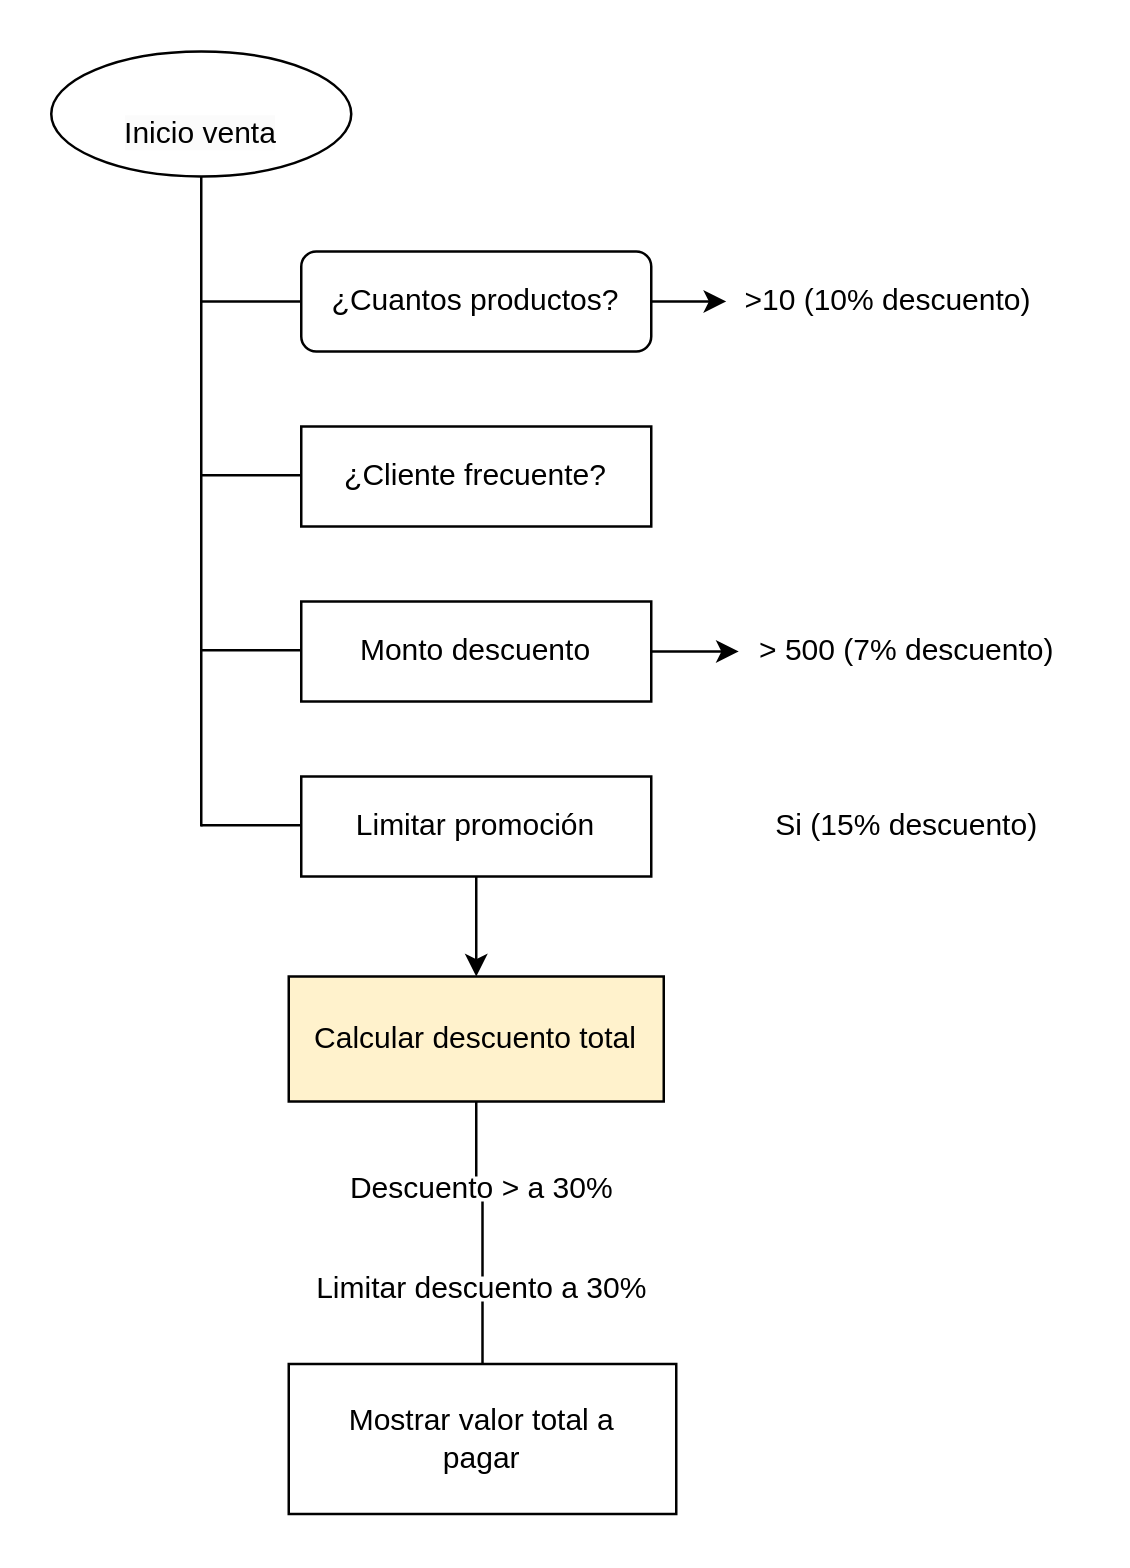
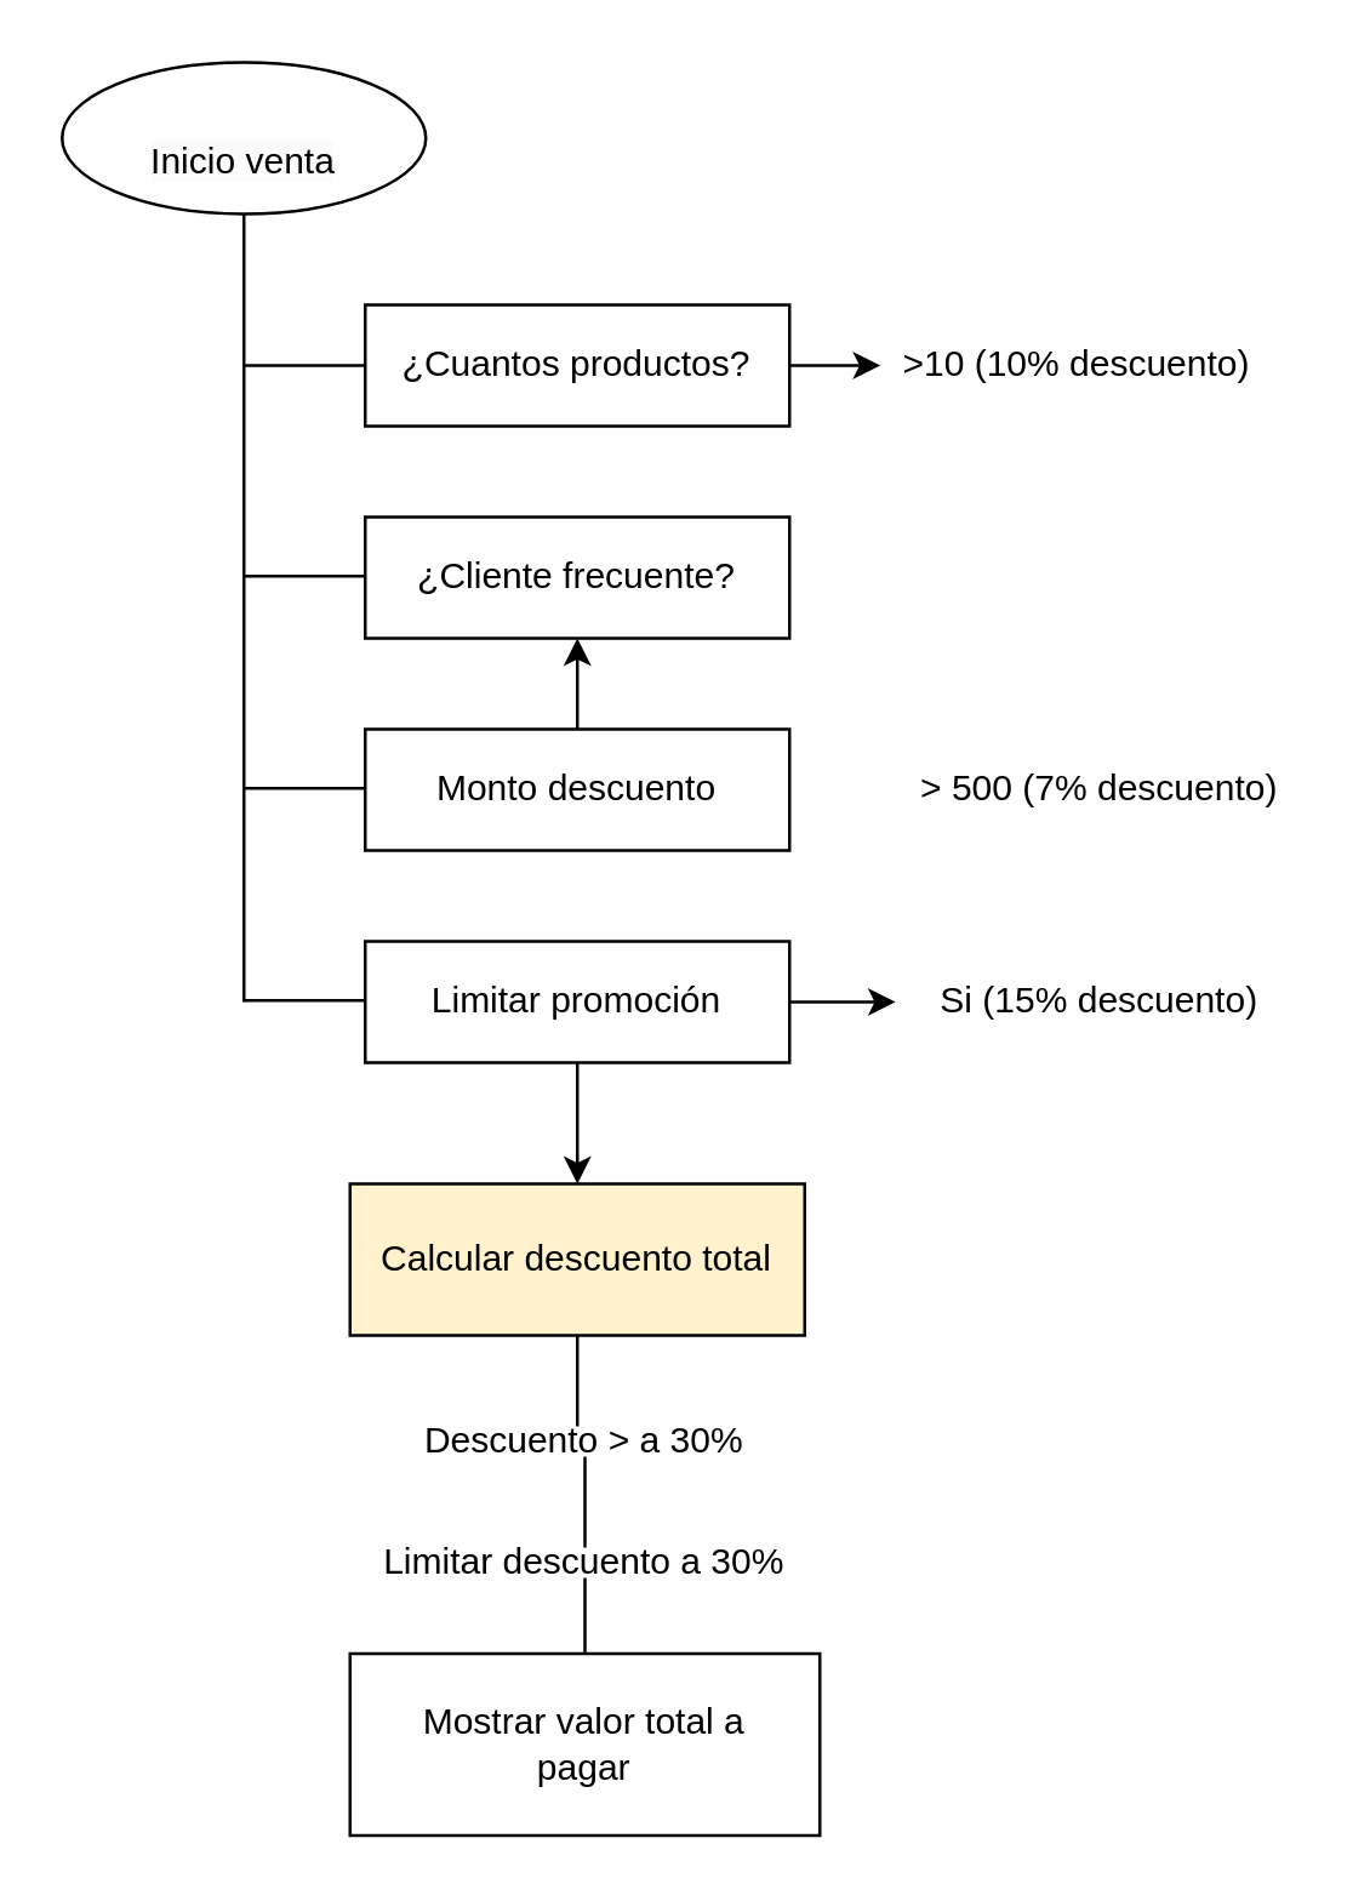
  <mxCell id="0" />
  <mxCell id="1" parent="0" />
  <mxCell id="2" value="&lt;br&gt;&lt;span style=&quot;color: rgb(0, 0, 0); font-family: Helvetica; font-size: 12px; font-style: normal; font-variant-ligatures: normal; font-variant-caps: normal; font-weight: 400; letter-spacing: normal; orphans: 2; text-align: left; text-indent: 0px; text-transform: none; widows: 2; word-spacing: 0px; -webkit-text-stroke-width: 0px; white-space: normal; background-color: rgb(251, 251, 251); text-decoration-thickness: initial; text-decoration-style: initial; text-decoration-color: initial; float: none; display: inline !important;&quot;&gt;Inicio venta&lt;/span&gt;" style="ellipse;whiteSpace=wrap;html=1;" vertex="1" parent="1"><mxGeometry x="20" y="20" width="120" height="50" as="geometry" /></mxCell>
  <mxCell id="3" style="edgeStyle=none;html=1;exitX=1;exitY=0.5;exitDx=0;exitDy=0;" edge="1" parent="1" source="4"><mxGeometry relative="1" as="geometry"><mxPoint x="290" y="120" as="targetPoint" /></mxGeometry></mxCell>
- <mxCell id="4" value="¿Cuantos productos?" style="whiteSpace=wrap;html=1;rounded=1;" vertex="1" parent="1"><mxGeometry x="120" y="100" width="140" height="40" as="geometry" /></mxCell>
+ <mxCell id="4" value="¿Cuantos productos?" style="rounded=0;whiteSpace=wrap;html=1;" vertex="1" parent="1"><mxGeometry x="120" y="100" width="140" height="40" as="geometry" /></mxCell>
  <mxCell id="5" value="&amp;gt;10 (10% descuento)" style="text;html=1;align=center;verticalAlign=middle;whiteSpace=wrap;rounded=0;" vertex="1" parent="1"><mxGeometry x="280" y="105" width="150" height="30" as="geometry" /></mxCell>
  <mxCell id="6" value="¿Cliente frecuente?" style="rounded=0;whiteSpace=wrap;html=1;" vertex="1" parent="1"><mxGeometry x="120" y="170" width="140" height="40" as="geometry" /></mxCell>
- <mxCell id="7" value="" style="edgeStyle=none;html=1;" edge="1" parent="1" source="8" target="9"><mxGeometry relative="1" as="geometry" /></mxCell>
+ <mxCell id="7" value="" style="edgeStyle=none;html=1;" edge="1" parent="1" source="8" target="6"><mxGeometry relative="1" as="geometry" /></mxCell>
  <mxCell id="8" value="Monto descuento" style="rounded=0;whiteSpace=wrap;html=1;" vertex="1" parent="1"><mxGeometry x="120" y="240" width="140" height="40" as="geometry" /></mxCell>
  <mxCell id="9" value="&amp;gt; 500 (7% descuento)" style="text;html=1;align=center;verticalAlign=middle;whiteSpace=wrap;rounded=0;" vertex="1" parent="1"><mxGeometry x="295" y="255" width="135" height="10" as="geometry" /></mxCell>
+ <mxCell id="10" value="" style="edgeStyle=none;html=1;" edge="1" parent="1" source="11" target="12"><mxGeometry relative="1" as="geometry" /></mxCell>
  <mxCell id="11" value="Limitar promoción" style="rounded=0;whiteSpace=wrap;html=1;" vertex="1" parent="1"><mxGeometry x="120" y="310" width="140" height="40" as="geometry" /></mxCell>
  <mxCell id="12" value="Si (15% descuento)" style="text;html=1;align=center;verticalAlign=middle;whiteSpace=wrap;rounded=0;" vertex="1" parent="1"><mxGeometry x="295" y="325" width="135" height="10" as="geometry" /></mxCell>
  <mxCell id="13" value="" style="endArrow=none;html=1;entryX=0.5;entryY=1;entryDx=0;entryDy=0;" edge="1" parent="1" target="2"><mxGeometry width="50" height="50" relative="1" as="geometry"><mxPoint x="80" y="330" as="sourcePoint" /><mxPoint x="100" y="175" as="targetPoint" /></mxGeometry></mxCell>
  <mxCell id="14" value="" style="endArrow=none;html=1;entryX=0;entryY=0.5;entryDx=0;entryDy=0;" edge="1" parent="1" target="4"><mxGeometry width="50" height="50" relative="1" as="geometry"><mxPoint x="80" y="120" as="sourcePoint" /><mxPoint x="120" y="150" as="targetPoint" /><Array as="points"><mxPoint x="90" y="120" /></Array></mxGeometry></mxCell>
  <mxCell id="15" value="" style="endArrow=none;html=1;entryX=0;entryY=0.5;entryDx=0;entryDy=0;" edge="1" parent="1"><mxGeometry width="50" height="50" relative="1" as="geometry"><mxPoint x="80" y="189.5" as="sourcePoint" /><mxPoint x="120" y="189.5" as="targetPoint" /><Array as="points" /></mxGeometry></mxCell>
  <mxCell id="16" value="" style="endArrow=none;html=1;entryX=0;entryY=0.5;entryDx=0;entryDy=0;" edge="1" parent="1"><mxGeometry width="50" height="50" relative="1" as="geometry"><mxPoint x="80" y="329.5" as="sourcePoint" /><mxPoint x="120" y="329.5" as="targetPoint" /><Array as="points"><mxPoint x="90" y="329.5" /></Array></mxGeometry></mxCell>
  <mxCell id="17" value="" style="endArrow=none;html=1;entryX=0;entryY=0.5;entryDx=0;entryDy=0;" edge="1" parent="1"><mxGeometry width="50" height="50" relative="1" as="geometry"><mxPoint x="80" y="259.5" as="sourcePoint" /><mxPoint x="120" y="259.5" as="targetPoint" /><Array as="points" /></mxGeometry></mxCell>
  <mxCell id="18" value="" style="endArrow=classic;html=1;exitX=0.5;exitY=1;exitDx=0;exitDy=0;" edge="1" parent="1" source="11"><mxGeometry width="50" height="50" relative="1" as="geometry"><mxPoint x="280" y="400" as="sourcePoint" /><mxPoint x="190" y="390" as="targetPoint" /></mxGeometry></mxCell>
  <mxCell id="19" value="Calcular descuento total" style="rounded=0;whiteSpace=wrap;html=1;fillColor=#fff2cc;" vertex="1" parent="1"><mxGeometry x="115" y="390" width="150" height="50" as="geometry" /></mxCell>
  <mxCell id="20" value="" style="endArrow=none;html=1;entryX=0.5;entryY=1;entryDx=0;entryDy=0;" edge="1" parent="1" target="19"><mxGeometry width="50" height="50" relative="1" as="geometry"><mxPoint x="190" y="470" as="sourcePoint" /><mxPoint x="370" y="280" as="targetPoint" /></mxGeometry></mxCell>
  <mxCell id="21" value="Descuento &amp;gt; a 30%" style="text;html=1;align=center;verticalAlign=middle;whiteSpace=wrap;rounded=0;" vertex="1" parent="1"><mxGeometry x="125" y="470" width="135" height="10" as="geometry" /></mxCell>
  <mxCell id="22" value="" style="edgeStyle=none;html=1;" edge="1" parent="1" source="23" target="26"><mxGeometry relative="1" as="geometry" /></mxCell>
  <mxCell id="23" value="Limitar descuento a 30%" style="text;html=1;align=center;verticalAlign=middle;whiteSpace=wrap;rounded=0;" vertex="1" parent="1"><mxGeometry x="125" y="510" width="135" height="10" as="geometry" /></mxCell>
  <mxCell id="24" value="" style="endArrow=none;html=1;entryX=0.5;entryY=1;entryDx=0;entryDy=0;exitX=0.5;exitY=0;exitDx=0;exitDy=0;" edge="1" parent="1" source="23" target="21"><mxGeometry width="50" height="50" relative="1" as="geometry"><mxPoint x="210" y="490" as="sourcePoint" /><mxPoint x="210" y="460" as="targetPoint" /></mxGeometry></mxCell>
  <mxCell id="25" value="" style="rounded=0;whiteSpace=wrap;html=1;" vertex="1" parent="1"><mxGeometry x="115" y="545" width="155" height="60" as="geometry" /></mxCell>
  <mxCell id="26" value="Mostrar valor total a pagar" style="text;html=1;align=center;verticalAlign=middle;whiteSpace=wrap;rounded=0;" vertex="1" parent="1"><mxGeometry x="125" y="570" width="135" height="10" as="geometry" /></mxCell>
